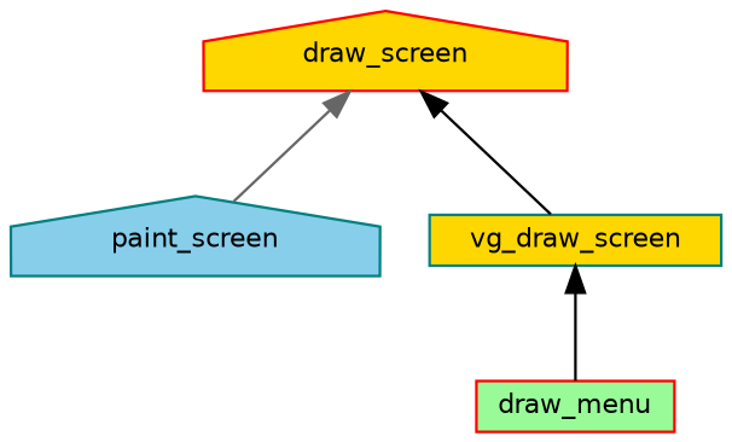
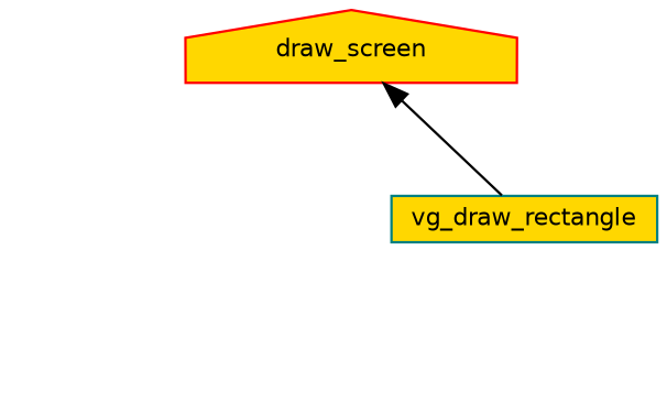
  digraph {
    rankdir=TB
    node [color=red fillcolor=gold fontname=Helvetica fontsize=10 shape=house style=filled]
    edge [color=black dir=back fontname=Helvetica fontsize=10 labelfontname=Helvetica labelfontsize=10 style=solid]
    n1 [fontcolor=black height=0.2 label=draw_screen width=0.4]
-   n2 [color=teal fillcolor=skyblue height=0.2 label=paint_screen width=0.4]
-   n3 [color=teal height=0.2 label=vg_draw_screen shape=box width=0.4]
-   n4 [fillcolor=palegreen height=0.2 label=draw_menu shape=box width=0.4]
-   n1 -> n2 [color=gray40]
+   n3 [color=teal height=0.2 label=vg_draw_rectangle shape=box width=0.4]
    n1 -> n3
-   n3 -> n4
  }
